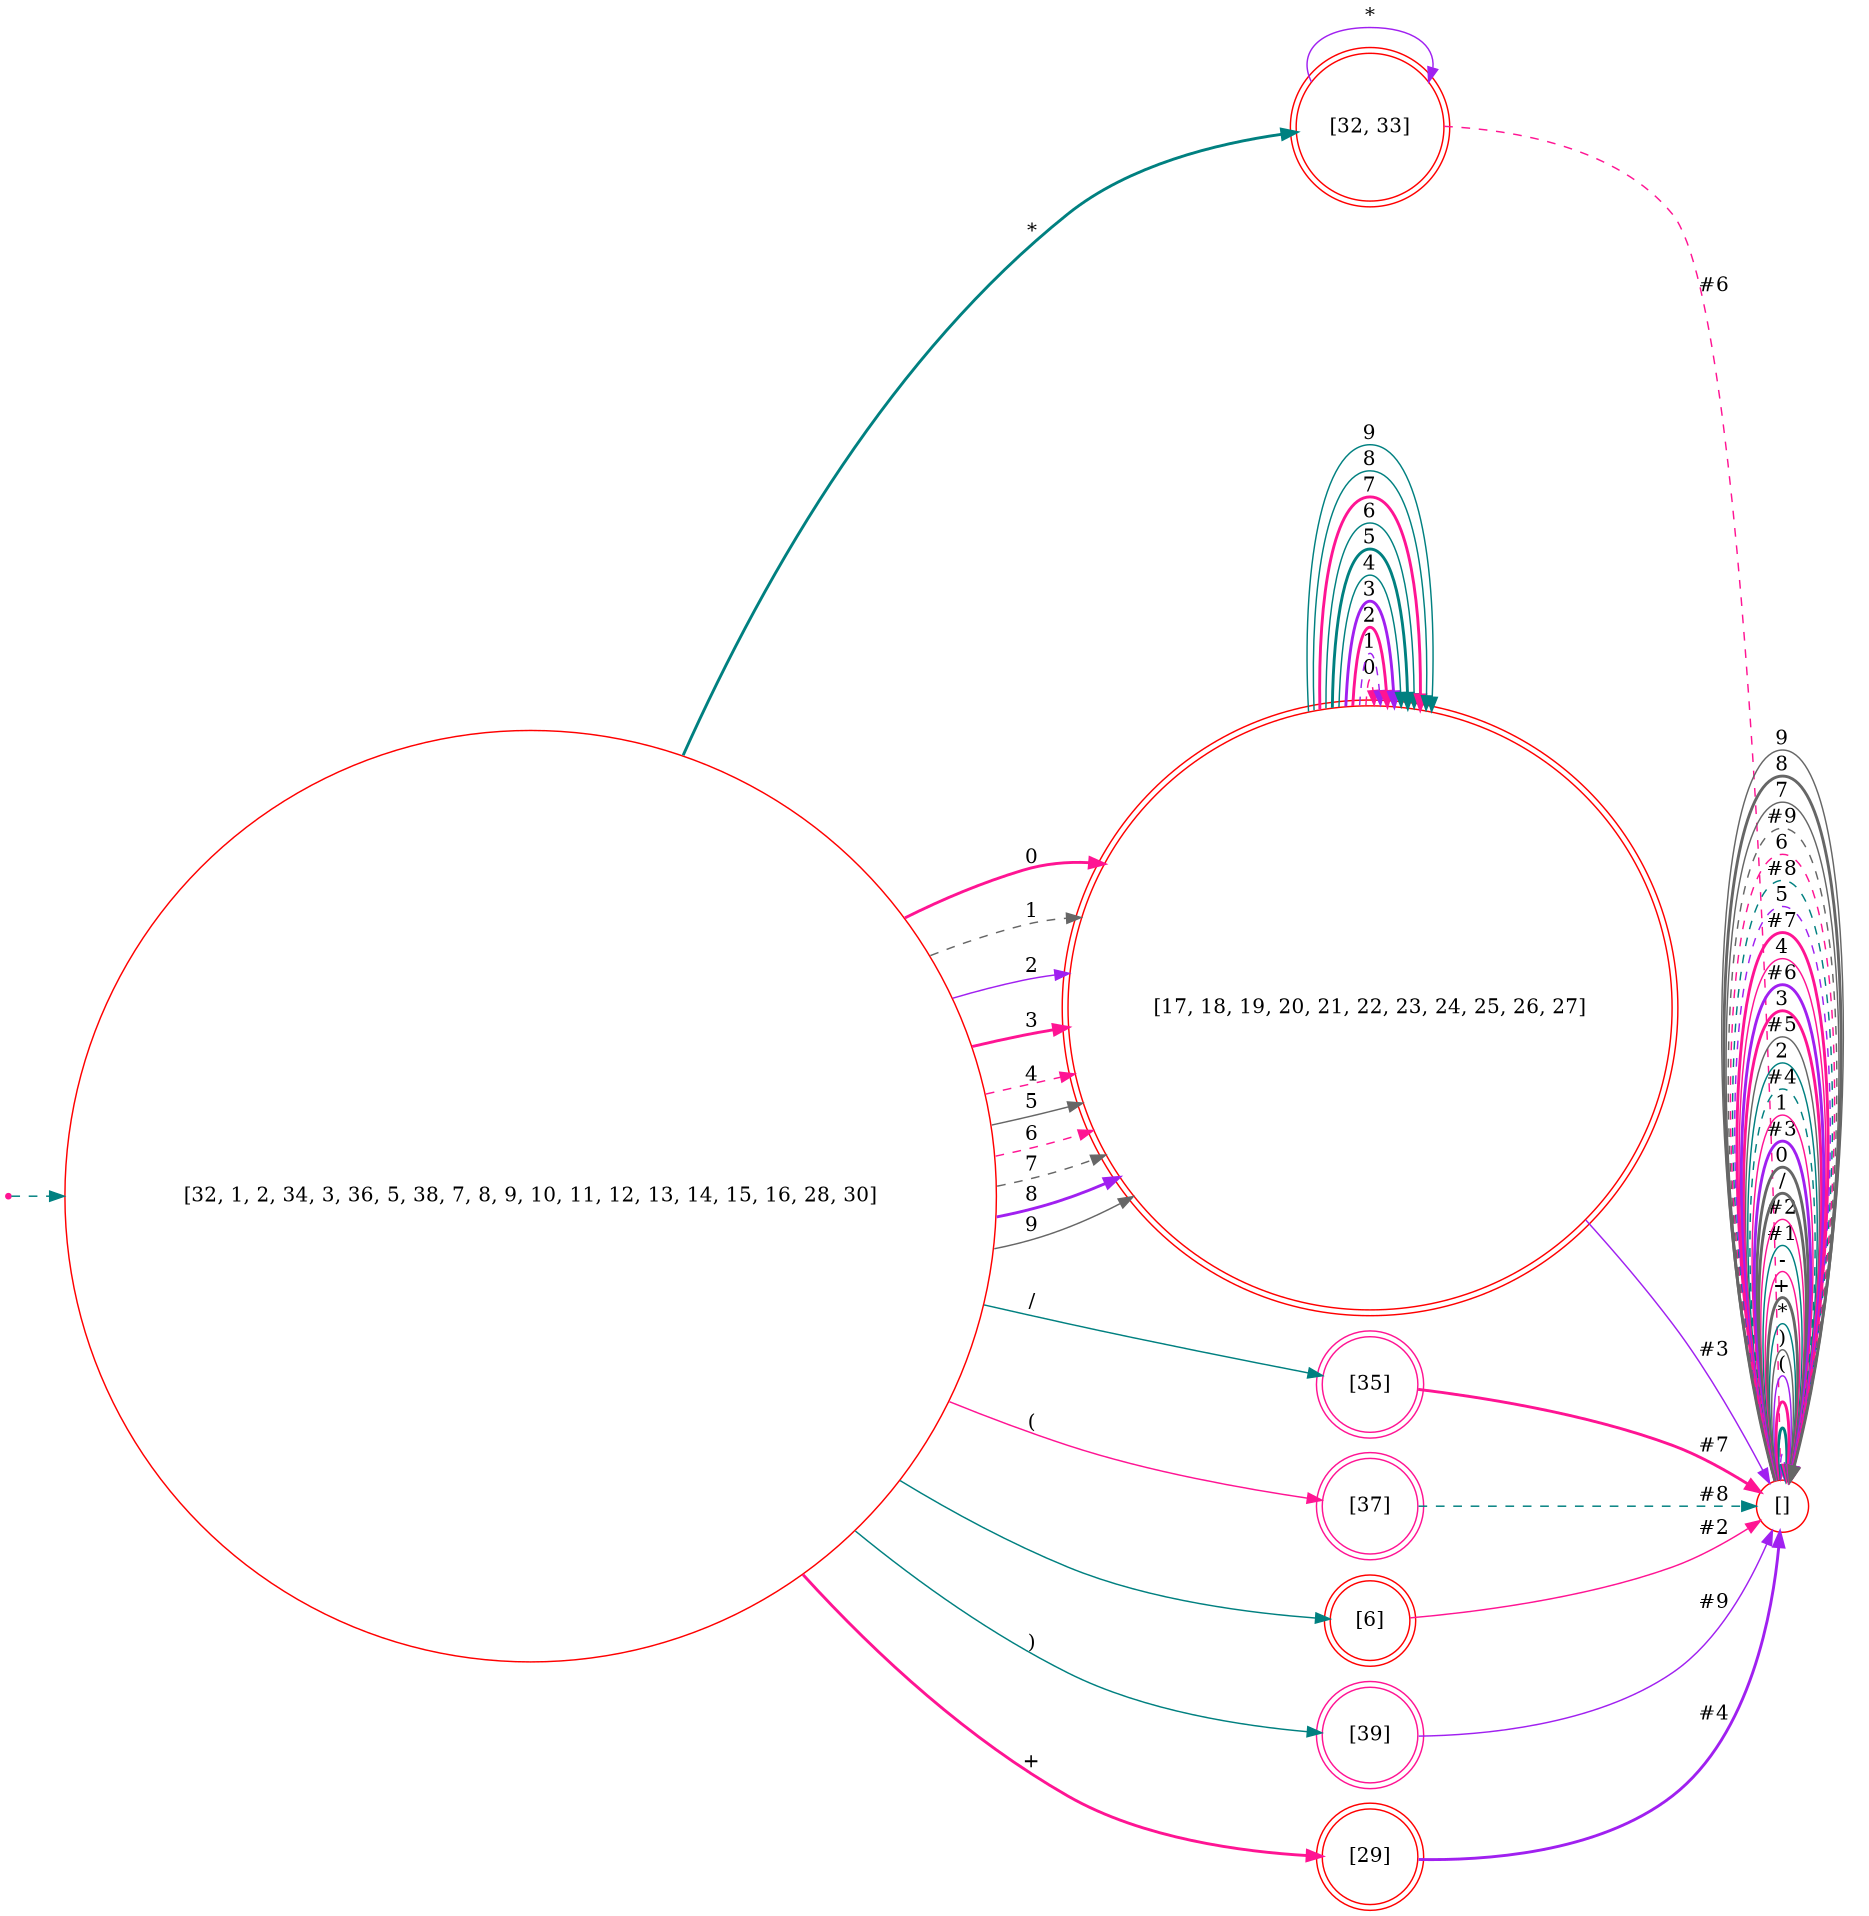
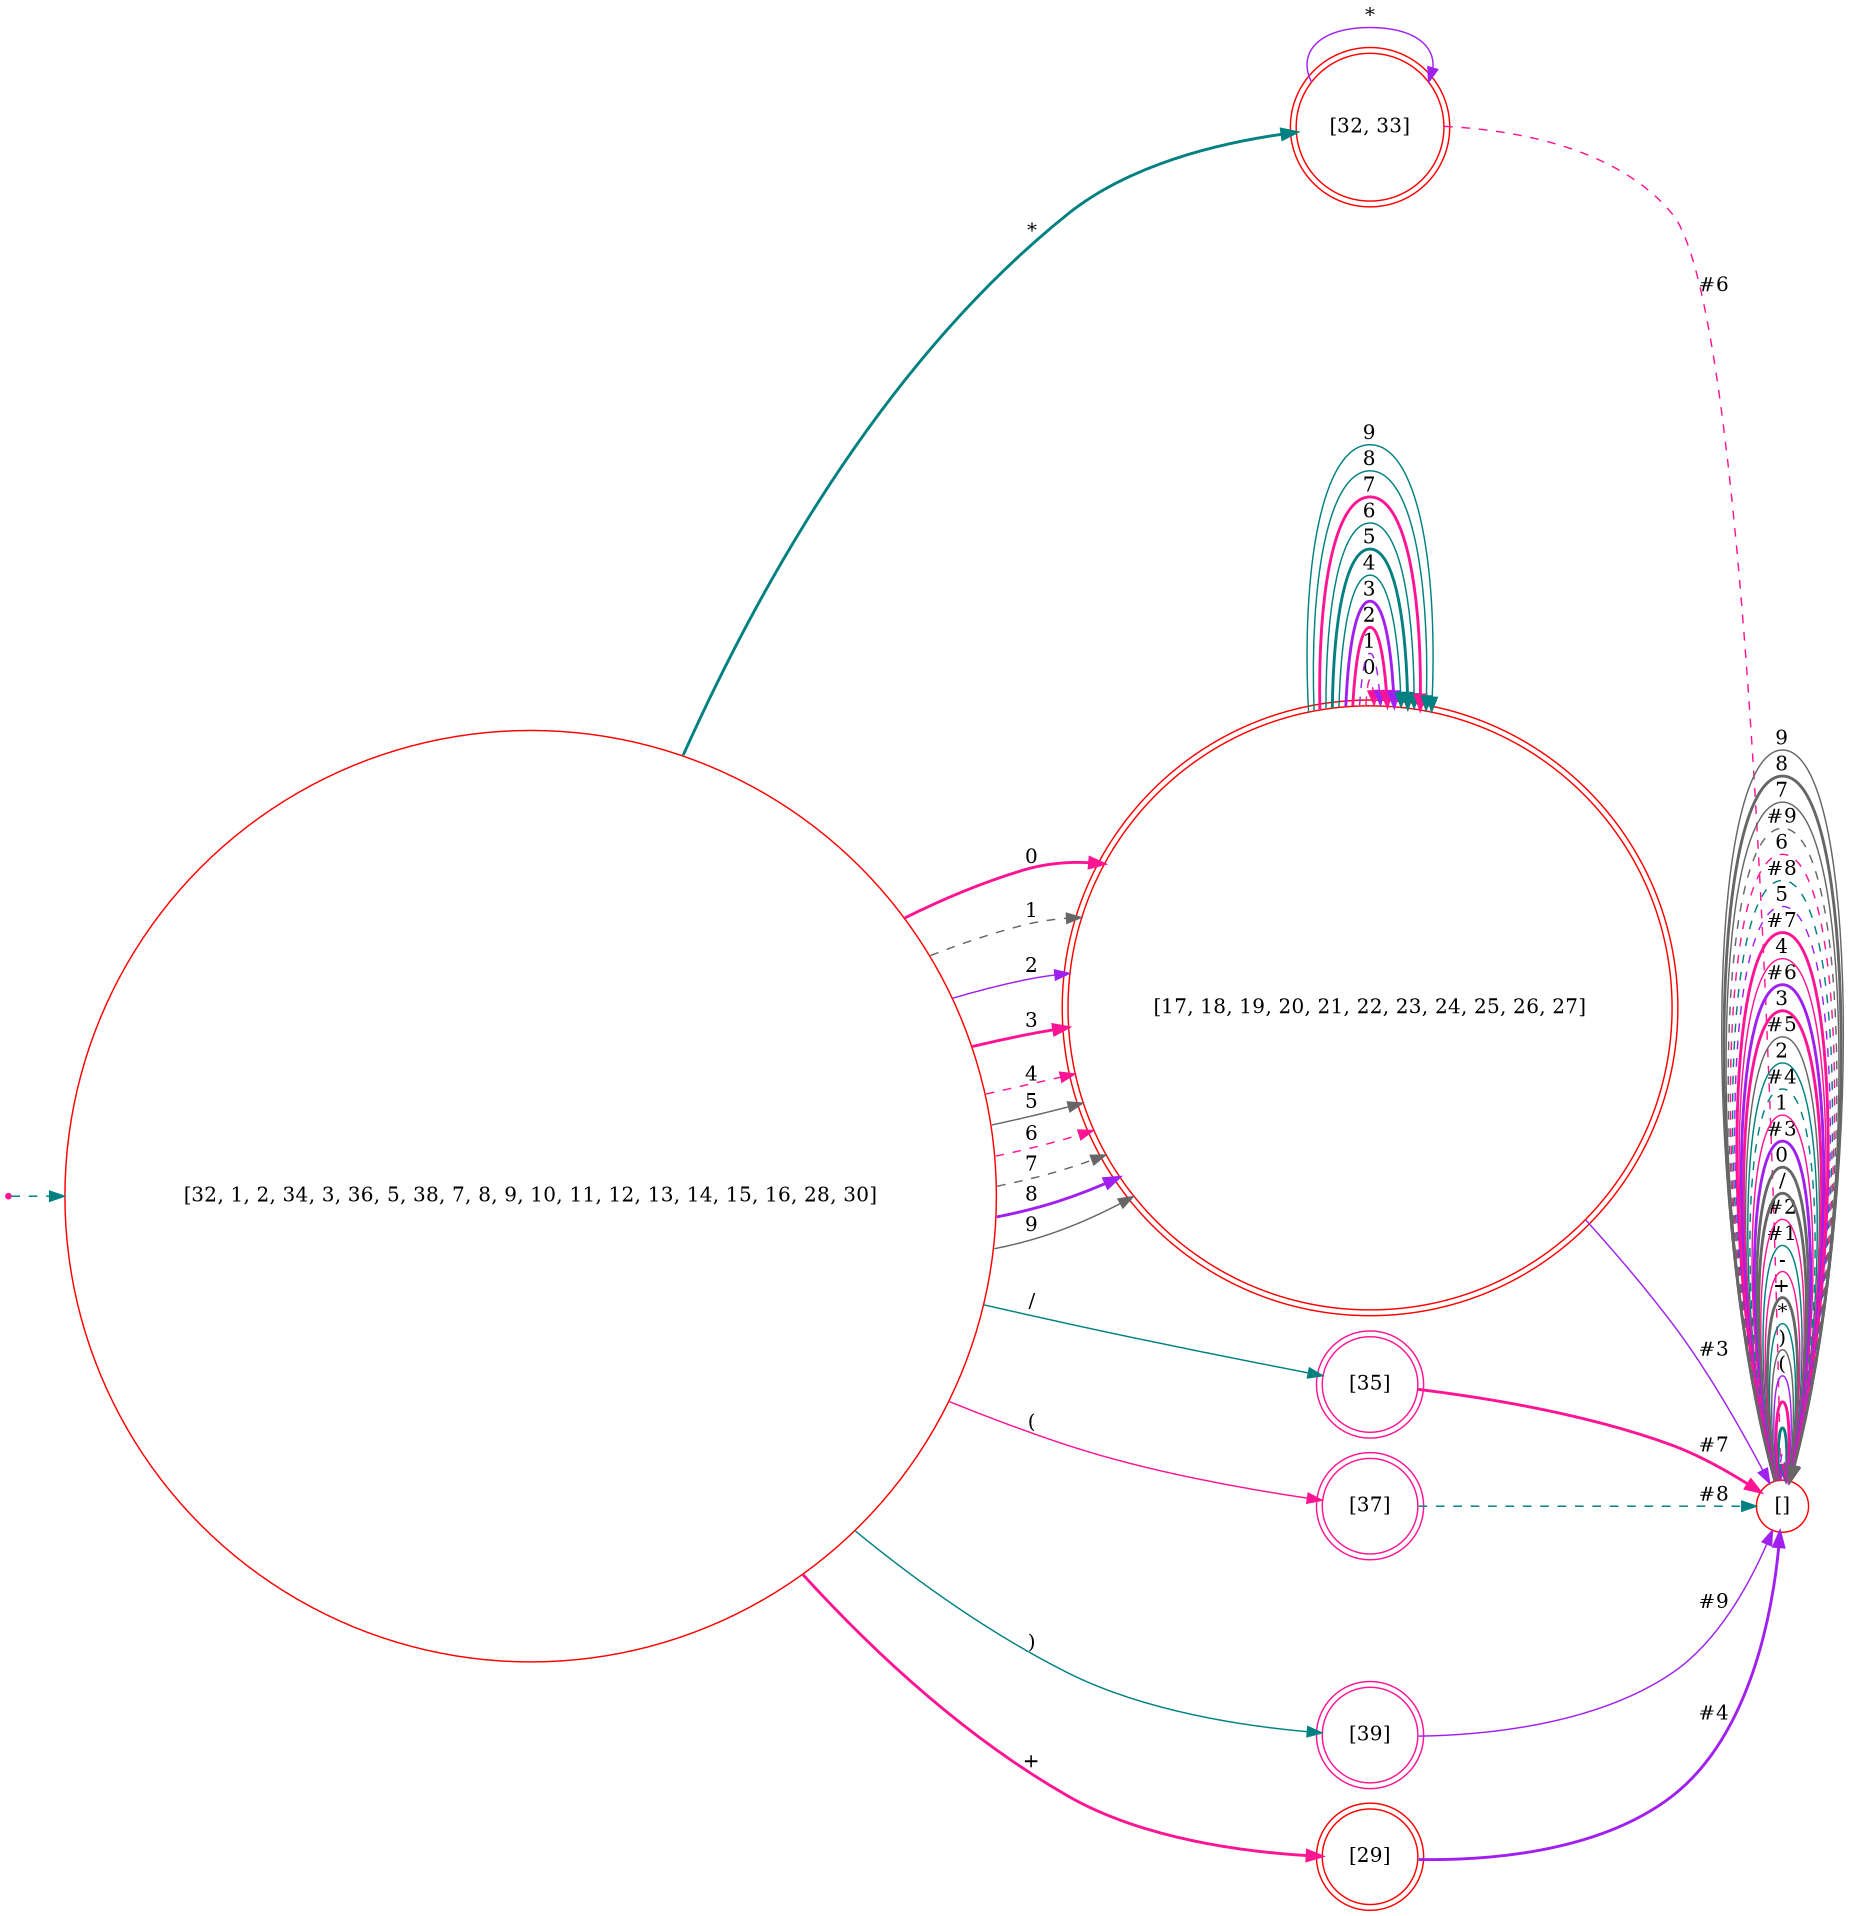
  digraph {
    rankdir=LR
    node [color=red shape=doublecircle]
    edge [color=deeppink style=solid]
    "[32, 33]"
    "[]" [shape=circle]
    "[17, 18, 19, 20, 21, 22, 23, 24, 25, 26, 27]"
    "[35]" [color=deeppink]
    inicio [color=deeppink shape=point]
    "[32, 1, 2, 34, 3, 36, 5, 38, 7, 8, 9, 10, 11, 12, 13, 14, 15, 16, 28, 30]" [shape=circle]
    "[37]" [color=deeppink]
-   "[6]"
    "[39]" [color=deeppink]
    "[29]"
    "[32, 33]" -> "[32, 33]" [color=purple label="*"]
    "[32, 33]" -> "[]" [label="#6" style=dashed]
    "[]" -> "[]" [color=purple label="	" style=dashed]
    "[]" -> "[]" [color=teal style=bold]
    "[]" -> "[]" [label=" " style=bold]
    "[]" -> "[]" [color=purple label="("]
    "[]" -> "[]" [color=gray40 label=")"]
    "[]" -> "[]" [color=teal label="*"]
    "[]" -> "[]" [color=gray40 label="+" style=bold]
    "[]" -> "[]" [label="-"]
    "[]" -> "[]" [color=teal label="#1"]
    "[]" -> "[]" [label="#2"]
    "[]" -> "[]" [color=gray40 label="/" style=bold]
    "[]" -> "[]" [color=gray40 label=0 style=bold]
    "[]" -> "[]" [color=purple label="#3" style=bold]
    "[]" -> "[]" [label=1]
    "[]" -> "[]" [color=teal label="#4" style=dashed]
    "[]" -> "[]" [color=teal label=2]
    "[]" -> "[]" [color=gray40 label="#5"]
    "[]" -> "[]" [label=3 style=bold]
    "[]" -> "[]" [color=purple label="#6" style=bold]
    "[]" -> "[]" [label=4]
    "[]" -> "[]" [label="#7" style=bold]
    "[]" -> "[]" [color=purple label=5 style=dashed]
    "[]" -> "[]" [color=teal label="#8" style=dashed]
    "[]" -> "[]" [label=6 style=dashed]
    "[]" -> "[]" [color=gray40 label="#9" style=dashed]
    "[]" -> "[]" [color=gray40 label=7]
    "[]" -> "[]" [color=gray40 label=8 style=bold]
    "[]" -> "[]" [color=gray40 label=9]
    "[17, 18, 19, 20, 21, 22, 23, 24, 25, 26, 27]" -> "[]" [color=purple label="#3"]
    "[17, 18, 19, 20, 21, 22, 23, 24, 25, 26, 27]" -> "[17, 18, 19, 20, 21, 22, 23, 24, 25, 26, 27]" [label=0 style=dashed]
    "[17, 18, 19, 20, 21, 22, 23, 24, 25, 26, 27]" -> "[17, 18, 19, 20, 21, 22, 23, 24, 25, 26, 27]" [color=purple label=1 style=dashed]
    "[17, 18, 19, 20, 21, 22, 23, 24, 25, 26, 27]" -> "[17, 18, 19, 20, 21, 22, 23, 24, 25, 26, 27]" [label=2 style=bold]
    "[17, 18, 19, 20, 21, 22, 23, 24, 25, 26, 27]" -> "[17, 18, 19, 20, 21, 22, 23, 24, 25, 26, 27]" [color=purple label=3 style=bold]
    "[17, 18, 19, 20, 21, 22, 23, 24, 25, 26, 27]" -> "[17, 18, 19, 20, 21, 22, 23, 24, 25, 26, 27]" [color=teal label=4]
    "[17, 18, 19, 20, 21, 22, 23, 24, 25, 26, 27]" -> "[17, 18, 19, 20, 21, 22, 23, 24, 25, 26, 27]" [color=teal label=5 style=bold]
    "[17, 18, 19, 20, 21, 22, 23, 24, 25, 26, 27]" -> "[17, 18, 19, 20, 21, 22, 23, 24, 25, 26, 27]" [color=teal label=6]
    "[17, 18, 19, 20, 21, 22, 23, 24, 25, 26, 27]" -> "[17, 18, 19, 20, 21, 22, 23, 24, 25, 26, 27]" [label=7 style=bold]
    "[17, 18, 19, 20, 21, 22, 23, 24, 25, 26, 27]" -> "[17, 18, 19, 20, 21, 22, 23, 24, 25, 26, 27]" [color=teal label=8]
    "[17, 18, 19, 20, 21, 22, 23, 24, 25, 26, 27]" -> "[17, 18, 19, 20, 21, 22, 23, 24, 25, 26, 27]" [color=teal label=9]
    "[35]" -> "[]" [label="#7" style=bold]
    inicio -> "[32, 1, 2, 34, 3, 36, 5, 38, 7, 8, 9, 10, 11, 12, 13, 14, 15, 16, 28, 30]" [color=teal style=dashed]
    "[32, 1, 2, 34, 3, 36, 5, 38, 7, 8, 9, 10, 11, 12, 13, 14, 15, 16, 28, 30]" -> "[32, 33]" [color=teal label="*" style=bold]
    "[32, 1, 2, 34, 3, 36, 5, 38, 7, 8, 9, 10, 11, 12, 13, 14, 15, 16, 28, 30]" -> "[17, 18, 19, 20, 21, 22, 23, 24, 25, 26, 27]" [label=0 style=bold]
    "[32, 1, 2, 34, 3, 36, 5, 38, 7, 8, 9, 10, 11, 12, 13, 14, 15, 16, 28, 30]" -> "[17, 18, 19, 20, 21, 22, 23, 24, 25, 26, 27]" [color=gray40 label=1 style=dashed]
    "[32, 1, 2, 34, 3, 36, 5, 38, 7, 8, 9, 10, 11, 12, 13, 14, 15, 16, 28, 30]" -> "[17, 18, 19, 20, 21, 22, 23, 24, 25, 26, 27]" [color=purple label=2]
    "[32, 1, 2, 34, 3, 36, 5, 38, 7, 8, 9, 10, 11, 12, 13, 14, 15, 16, 28, 30]" -> "[17, 18, 19, 20, 21, 22, 23, 24, 25, 26, 27]" [label=3 style=bold]
    "[32, 1, 2, 34, 3, 36, 5, 38, 7, 8, 9, 10, 11, 12, 13, 14, 15, 16, 28, 30]" -> "[17, 18, 19, 20, 21, 22, 23, 24, 25, 26, 27]" [label=4 style=dashed]
    "[32, 1, 2, 34, 3, 36, 5, 38, 7, 8, 9, 10, 11, 12, 13, 14, 15, 16, 28, 30]" -> "[17, 18, 19, 20, 21, 22, 23, 24, 25, 26, 27]" [color=gray40 label=5]
    "[32, 1, 2, 34, 3, 36, 5, 38, 7, 8, 9, 10, 11, 12, 13, 14, 15, 16, 28, 30]" -> "[17, 18, 19, 20, 21, 22, 23, 24, 25, 26, 27]" [label=6 style=dashed]
    "[32, 1, 2, 34, 3, 36, 5, 38, 7, 8, 9, 10, 11, 12, 13, 14, 15, 16, 28, 30]" -> "[17, 18, 19, 20, 21, 22, 23, 24, 25, 26, 27]" [color=gray40 label=7 style=dashed]
    "[32, 1, 2, 34, 3, 36, 5, 38, 7, 8, 9, 10, 11, 12, 13, 14, 15, 16, 28, 30]" -> "[17, 18, 19, 20, 21, 22, 23, 24, 25, 26, 27]" [color=purple label=8 style=bold]
    "[32, 1, 2, 34, 3, 36, 5, 38, 7, 8, 9, 10, 11, 12, 13, 14, 15, 16, 28, 30]" -> "[17, 18, 19, 20, 21, 22, 23, 24, 25, 26, 27]" [color=gray40 label=9]
    "[32, 1, 2, 34, 3, 36, 5, 38, 7, 8, 9, 10, 11, 12, 13, 14, 15, 16, 28, 30]" -> "[35]" [color=teal label="/"]
    "[32, 1, 2, 34, 3, 36, 5, 38, 7, 8, 9, 10, 11, 12, 13, 14, 15, 16, 28, 30]" -> "[37]" [label="("]
-   "[32, 1, 2, 34, 3, 36, 5, 38, 7, 8, 9, 10, 11, 12, 13, 14, 15, 16, 28, 30]" -> "[6]" [color=teal]
    "[32, 1, 2, 34, 3, 36, 5, 38, 7, 8, 9, 10, 11, 12, 13, 14, 15, 16, 28, 30]" -> "[39]" [color=teal label=")"]
    "[32, 1, 2, 34, 3, 36, 5, 38, 7, 8, 9, 10, 11, 12, 13, 14, 15, 16, 28, 30]" -> "[29]" [label="+" style=bold]
    "[37]" -> "[]" [color=teal label="#8" style=dashed]
-   "[6]" -> "[]" [label="#2"]
    "[39]" -> "[]" [color=purple label="#9"]
    "[29]" -> "[]" [color=purple label="#4" style=bold]
  }
